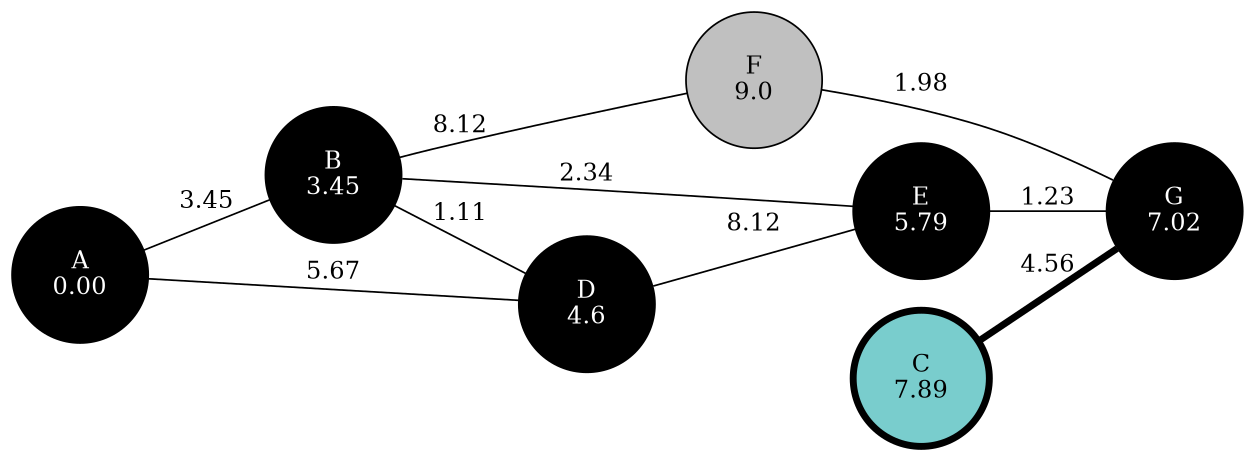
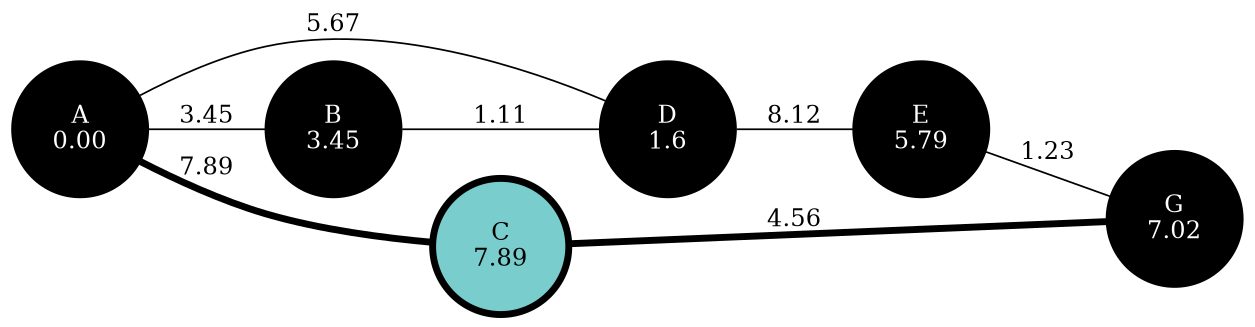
  strict graph {
    rankdir=LR
    node [fillcolor=black fontcolor=white style=filled]
    n1 [distance=0.00 height=1.1 label="A\n0.00" width=1.1]
    n2 [distance=3.45 height=1.1 label="B\n3.45" width=1.1]
    n3 [distance=7.89 fillcolor=darkslategray3 height=1.1 label="C\n7.89" penwidth=4 width=1.1 fontcolor=""]
-   n4 [distance=4.6 height=1.1 label="D\n4.6" width=1.1]
+   n4 [distance=4.6 height=1.1 label="D\n1.6" width=1.1]
    n5 [distance=5.79 height=1.1 label="E\n5.79" width=1.1]
-   n6 [distance=9.0 fillcolor=gray height=1.1 label="F\n9.0" width=1.1 fontcolor=""]
    n7 [distance=7.02 height=1.1 label="G\n7.02" width=1.1]
    n1 -- n2 [label=3.45]
+   n1 -- n3 [label=7.89 penwidth=4]
    n1 -- n4 [label=5.67]
    n2 -- n4 [label=1.11]
-   n2 -- n5 [label=2.34]
-   n2 -- n6 [label=8.12]
    n3 -- n7 [label=4.56 penwidth=4]
    n4 -- n5 [label=8.12]
    n5 -- n7 [label=1.23]
-   n6 -- n7 [label=1.98]
  }
